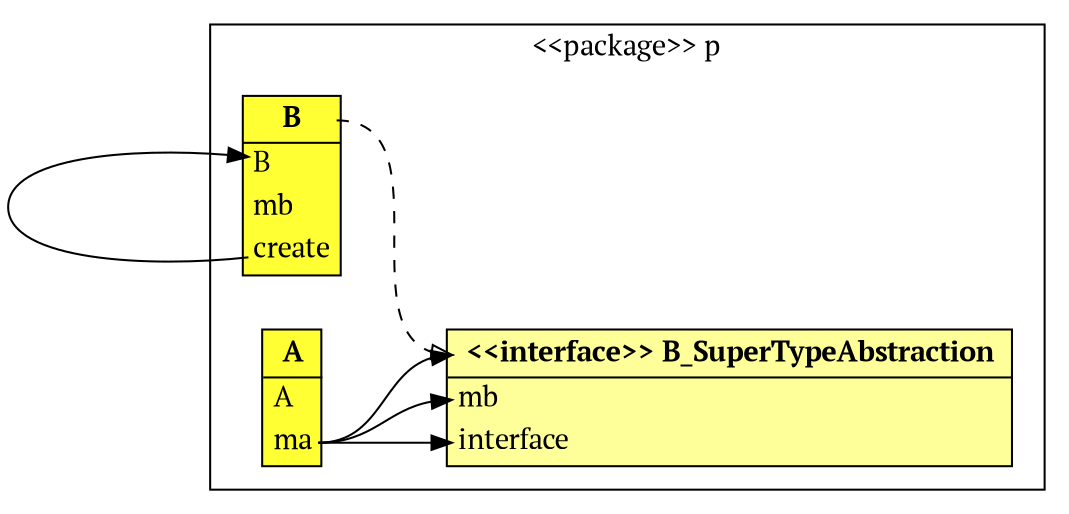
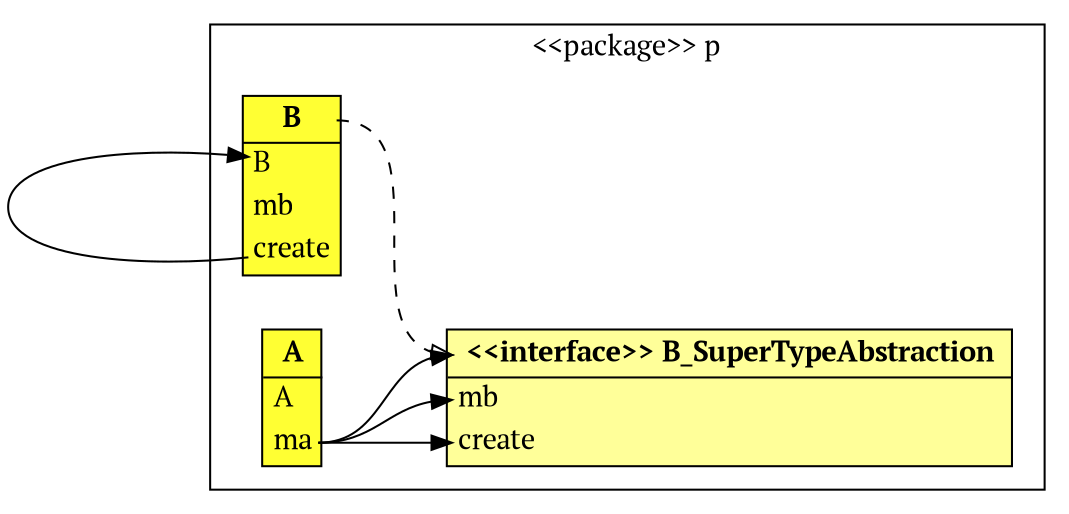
  digraph {
    compound=true
    rankdir=LR
    ranksep=equally
    fontname="PT Serif"
    node [shape=none fontname="PT Serif"]
    edge [arrowhead=normal color=black headport=20 penwidth=1 style=bold tailport=14 fontname="PT Serif"]
    n1 [label=<<TABLE BGCOLOR="#FFFF33"> <TR> <TD PORT="13" BORDER="0"> <B>B </B></TD></TR> <HR/> <TR><TD PORT="16" ALIGN="LEFT" BORDER="0">B</TD></TR> <TR><TD PORT="15" ALIGN="LEFT" BORDER="0">mb</TD></TR> <TR><TD PORT="19" ALIGN="LEFT" BORDER="0">create</TD></TR> </TABLE>>]
    n2 [label=<<TABLE BGCOLOR="#FFFF33"> <TR> <TD PORT="17" BORDER="0"> <B>A </B></TD></TR> <HR/> <TR><TD PORT="18" ALIGN="LEFT" BORDER="0">A</TD></TR> <TR><TD PORT="14" ALIGN="LEFT" BORDER="0">ma</TD></TR> </TABLE>>]
-   n3 [label=<<TABLE BGCOLOR="#FFFF99"> <TR> <TD PORT="20" BORDER="0"> <B>&lt;&lt;interface&gt;&gt; B_SuperTypeAbstraction </B></TD></TR> <HR/> <TR><TD PORT="22" ALIGN="LEFT" BORDER="0">mb</TD></TR> <TR><TD PORT="21" ALIGN="LEFT" BORDER="0">interface</TD></TR> </TABLE>>]
+   n3 [label=<<TABLE BGCOLOR="#FFFF99"> <TR> <TD PORT="20" BORDER="0"> <B>&lt;&lt;interface&gt;&gt; B_SuperTypeAbstraction </B></TD></TR> <HR/> <TR><TD PORT="22" ALIGN="LEFT" BORDER="0">mb</TD></TR> <TR><TD PORT="21" ALIGN="LEFT" BORDER="0">create</TD></TR> </TABLE>>]
    subgraph cluster_1 {
      color=black
      label="&lt;&lt;package&gt;&gt; p"
      n1
      n2
      n3
    }
    n1 -> n1 [headport=16 tailport=19]
    n1 -> n3 [arrowhead=empty style=dashed tailport=13]
    n2 -> n3 [headport=21]
    n2 -> n3 [headport=22]
    n2 -> n3
  }
